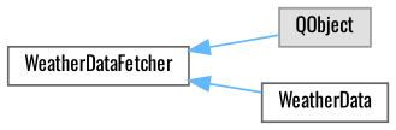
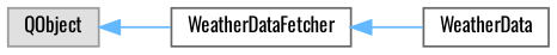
  digraph {
    fontname=Oswald
    rankdir=LR
    node [color=grey40 fillcolor=white fontname=Oswald fontsize=10 shape=box style=filled]
    edge [color=steelblue1 dir=back fontname=Oswald fontsize=10 labelfontname=Helvetica labelfontsize=10 style=solid]
    n1 [color=grey60 fillcolor="#E0E0E0" height=0.2 label=QObject width=0.4]
    n2 [height=0.2 label=WeatherDataFetcher width=0.4]
    n3 [height=0.2 label=WeatherData width=0.4]
-   n2 -> n1
+   n1 -> n2
    n2 -> n3
  }
